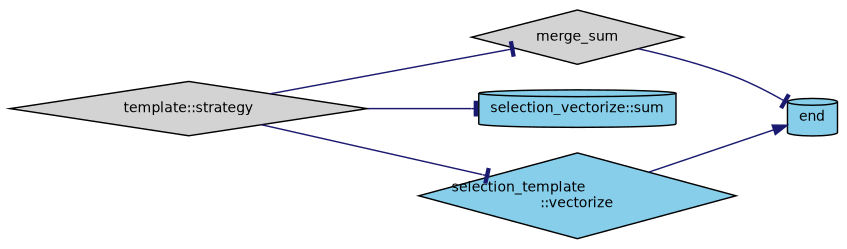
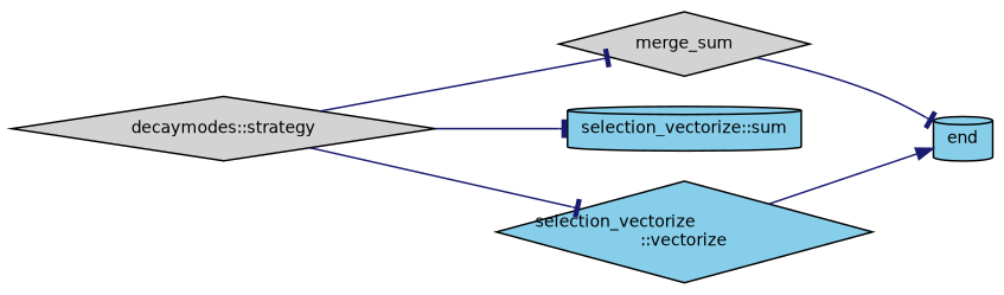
  digraph {
    rankdir=LR
    node [color=black fillcolor=skyblue fontname=Helvetica fontsize=10 shape=diamond style=filled]
    edge [arrowhead=tee color=midnightblue fontname=Helvetica fontsize=10 labelfontname=Helvetica labelfontsize=10 style=solid]
-   n1 [fillcolor=lightgrey fontcolor=black height=0.2 label="template::strategy" width=0.4]
+   n1 [fillcolor=lightgrey fontcolor=black height=0.2 label="decaymodes::strategy" width=0.4]
    n2 [fillcolor=lightgrey height=0.2 label=merge_sum width=0.4]
    n3 [height=0.2 label="selection_vectorize::sum" shape=cylinder width=0.4]
-   n4 [height=0.2 label="selection_template\l::vectorize" width=0.4]
+   n4 [height=0.2 label="selection_vectorize\l::vectorize" width=0.4]
    n5 [height=0.2 label=end shape=cylinder width=0.4]
    n1 -> n2
    n1 -> n3
    n1 -> n4
    n2 -> n5
    n4 -> n5 [arrowhead=normal]
  }
